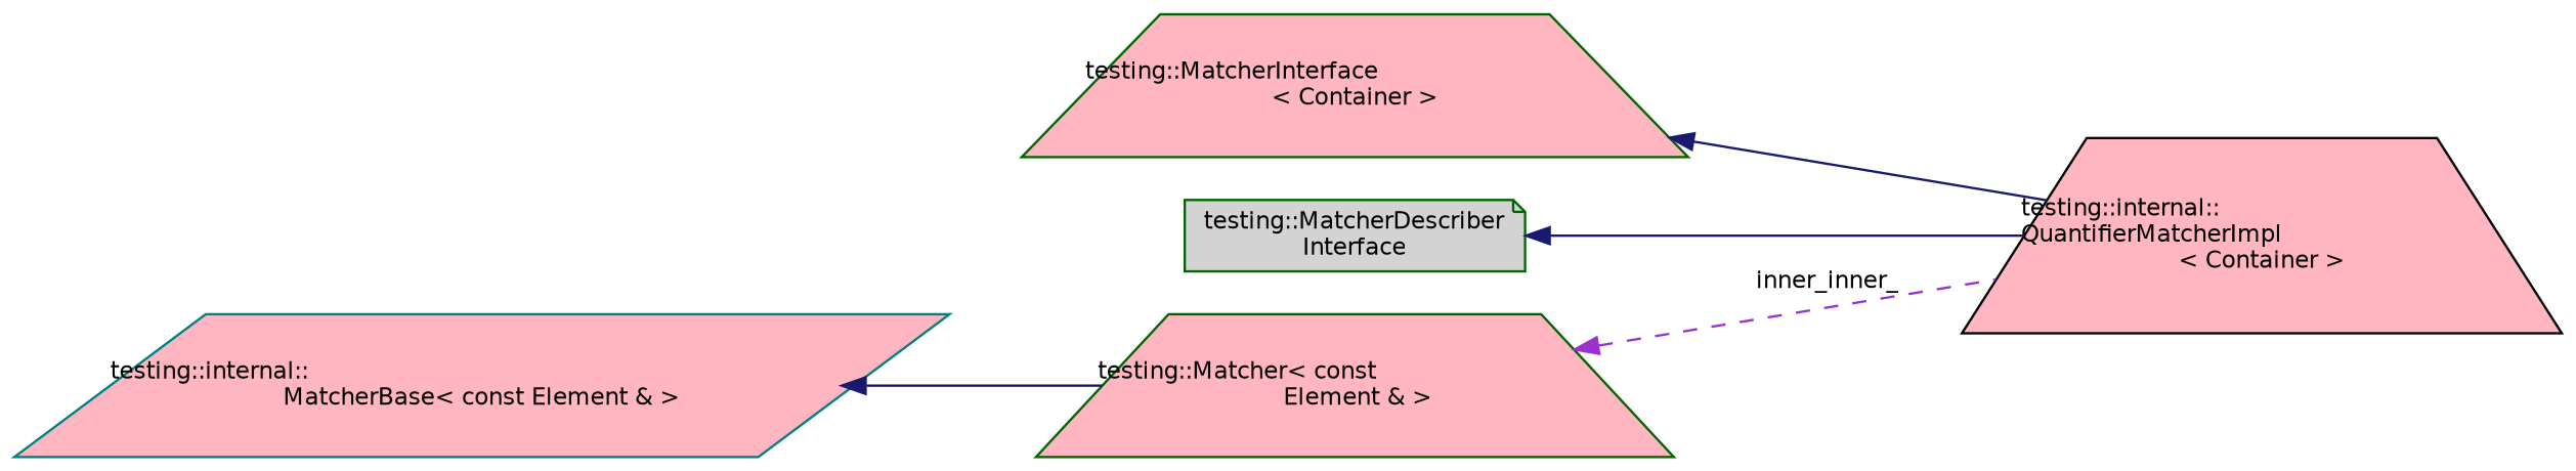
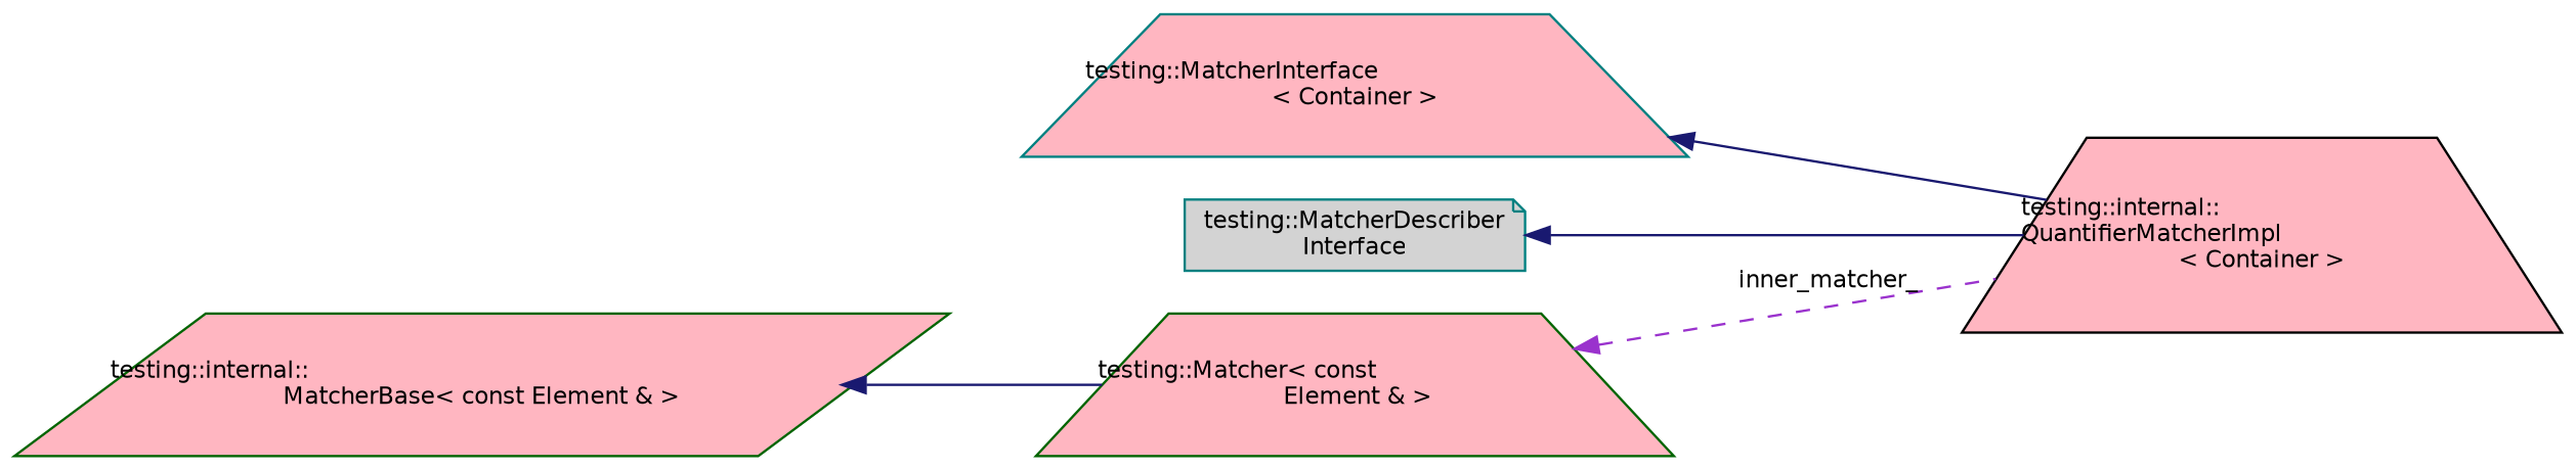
  digraph {
    rankdir=LR
    node [color=darkgreen fillcolor=lightpink fontname=Helvetica fontsize=10 shape=trapezium style=filled]
    edge [color=midnightblue dir=back fontname=Helvetica fontsize=10 labelfontname=Helvetica labelfontsize=10 style=solid]
    n1 [color=black fontcolor=black height=0.2 label="testing::internal::\lQuantifierMatcherImpl\l\< Container \>" width=0.4]
-   n2 [height=0.2 label="testing::MatcherInterface\l\< Container \>" width=0.4]
-   n3 [fillcolor=lightgrey height=0.2 label="testing::MatcherDescriber\lInterface" shape=note width=0.4]
+   n2 [color=teal height=0.2 label="testing::MatcherInterface\l\< Container \>" width=0.4]
+   n3 [color=teal fillcolor=lightgrey height=0.2 label="testing::MatcherDescriber\lInterface" shape=note width=0.4]
    n4 [height=0.2 label="testing::Matcher\< const\l Element & \>" width=0.4]
-   n5 [color=teal height=0.2 label="testing::internal::\lMatcherBase\< const Element & \>" shape=parallelogram width=0.4]
+   n5 [height=0.2 label="testing::internal::\lMatcherBase\< const Element & \>" shape=parallelogram width=0.4]
    n2 -> n1
    n3 -> n1
-   n4 -> n1 [color=darkorchid3 label=" inner_inner_" style=dashed]
+   n4 -> n1 [color=darkorchid3 label=" inner_matcher_" style=dashed]
    n5 -> n4
  }
